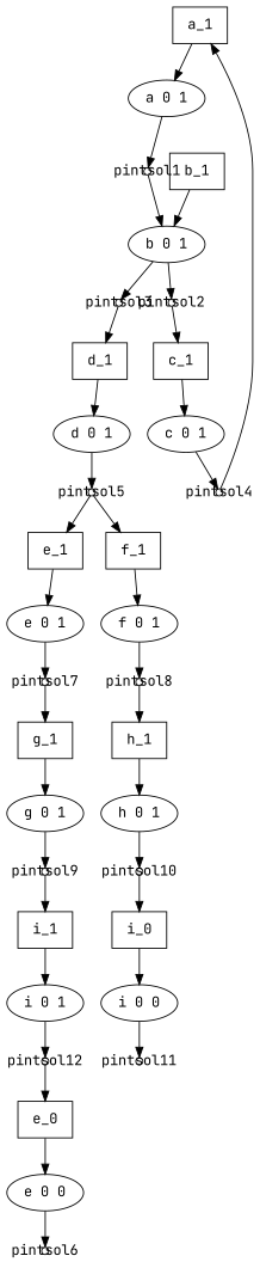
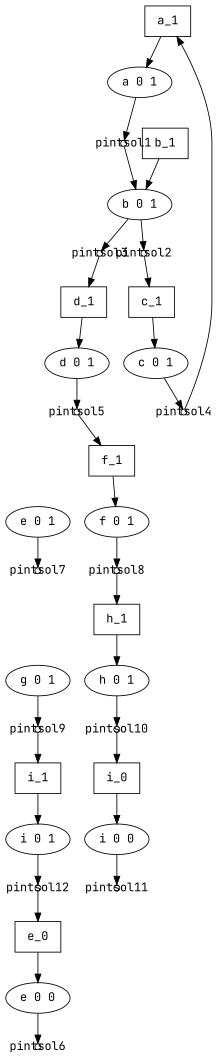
  digraph {
    fontname="JetBrains Mono"
    node [fontname="JetBrains Mono" shape=circle]
    edge [fontname="JetBrains Mono"]
    a_1 [shape=box]
    n2 [label="a 0 1" shape=""]
    pintsol1 [fixedsize=true height=0.1 width=0.1]
    n4 [label="b 0 1" shape=""]
    b_1 [shape=box]
    pintsol2 [fixedsize=true height=0.1 width=0.1]
    pintsol3 [fixedsize=true height=0.1 width=0.1]
    c_1 [shape=box]
    d_1 [shape=box]
    n10 [label="c 0 1" shape=""]
    pintsol4 [fixedsize=true height=0.1 width=0.1]
    n12 [label="d 0 1" shape=""]
    pintsol5 [fixedsize=true height=0.1 width=0.1]
-   e_1 [shape=box]
    f_1 [shape=box]
    e_0 [shape=box]
    n17 [label="e 0 0" shape=""]
    pintsol6 [fixedsize=true height=0.1 width=0.1]
    n19 [label="e 0 1" shape=""]
    pintsol7 [fixedsize=true height=0.1 width=0.1]
-   g_1 [shape=box]
    n22 [label="f 0 1" shape=""]
    pintsol8 [fixedsize=true height=0.1 width=0.1]
    h_1 [shape=box]
    n25 [label="g 0 1" shape=""]
    pintsol9 [fixedsize=true height=0.1 width=0.1]
    i_1 [shape=box]
    n28 [label="h 0 1" shape=""]
    pintsol10 [fixedsize=true height=0.1 width=0.1]
    i_0 [shape=box]
    n31 [label="i 0 0" shape=""]
    pintsol11 [fixedsize=true height=0.1 width=0.1]
    n33 [label="i 0 1" shape=""]
    pintsol12 [fixedsize=true height=0.1 width=0.1]
    a_1 -> n2
    n2 -> pintsol1
    pintsol1 -> n4
    n4 -> pintsol2
    n4 -> pintsol3
    b_1 -> n4
    pintsol2 -> c_1
    pintsol3 -> d_1
    c_1 -> n10
    d_1 -> n12
    n10 -> pintsol4
    pintsol4 -> a_1
    n12 -> pintsol5
-   pintsol5 -> e_1
    pintsol5 -> f_1
-   e_1 -> n19
    f_1 -> n22
    e_0 -> n17
    n17 -> pintsol6
    n19 -> pintsol7
-   pintsol7 -> g_1
-   g_1 -> n25
    n22 -> pintsol8
    pintsol8 -> h_1
    h_1 -> n28
    n25 -> pintsol9
    pintsol9 -> i_1
    i_1 -> n33
    n28 -> pintsol10
    pintsol10 -> i_0
    i_0 -> n31
    n31 -> pintsol11
    n33 -> pintsol12
    pintsol12 -> e_0
  }
